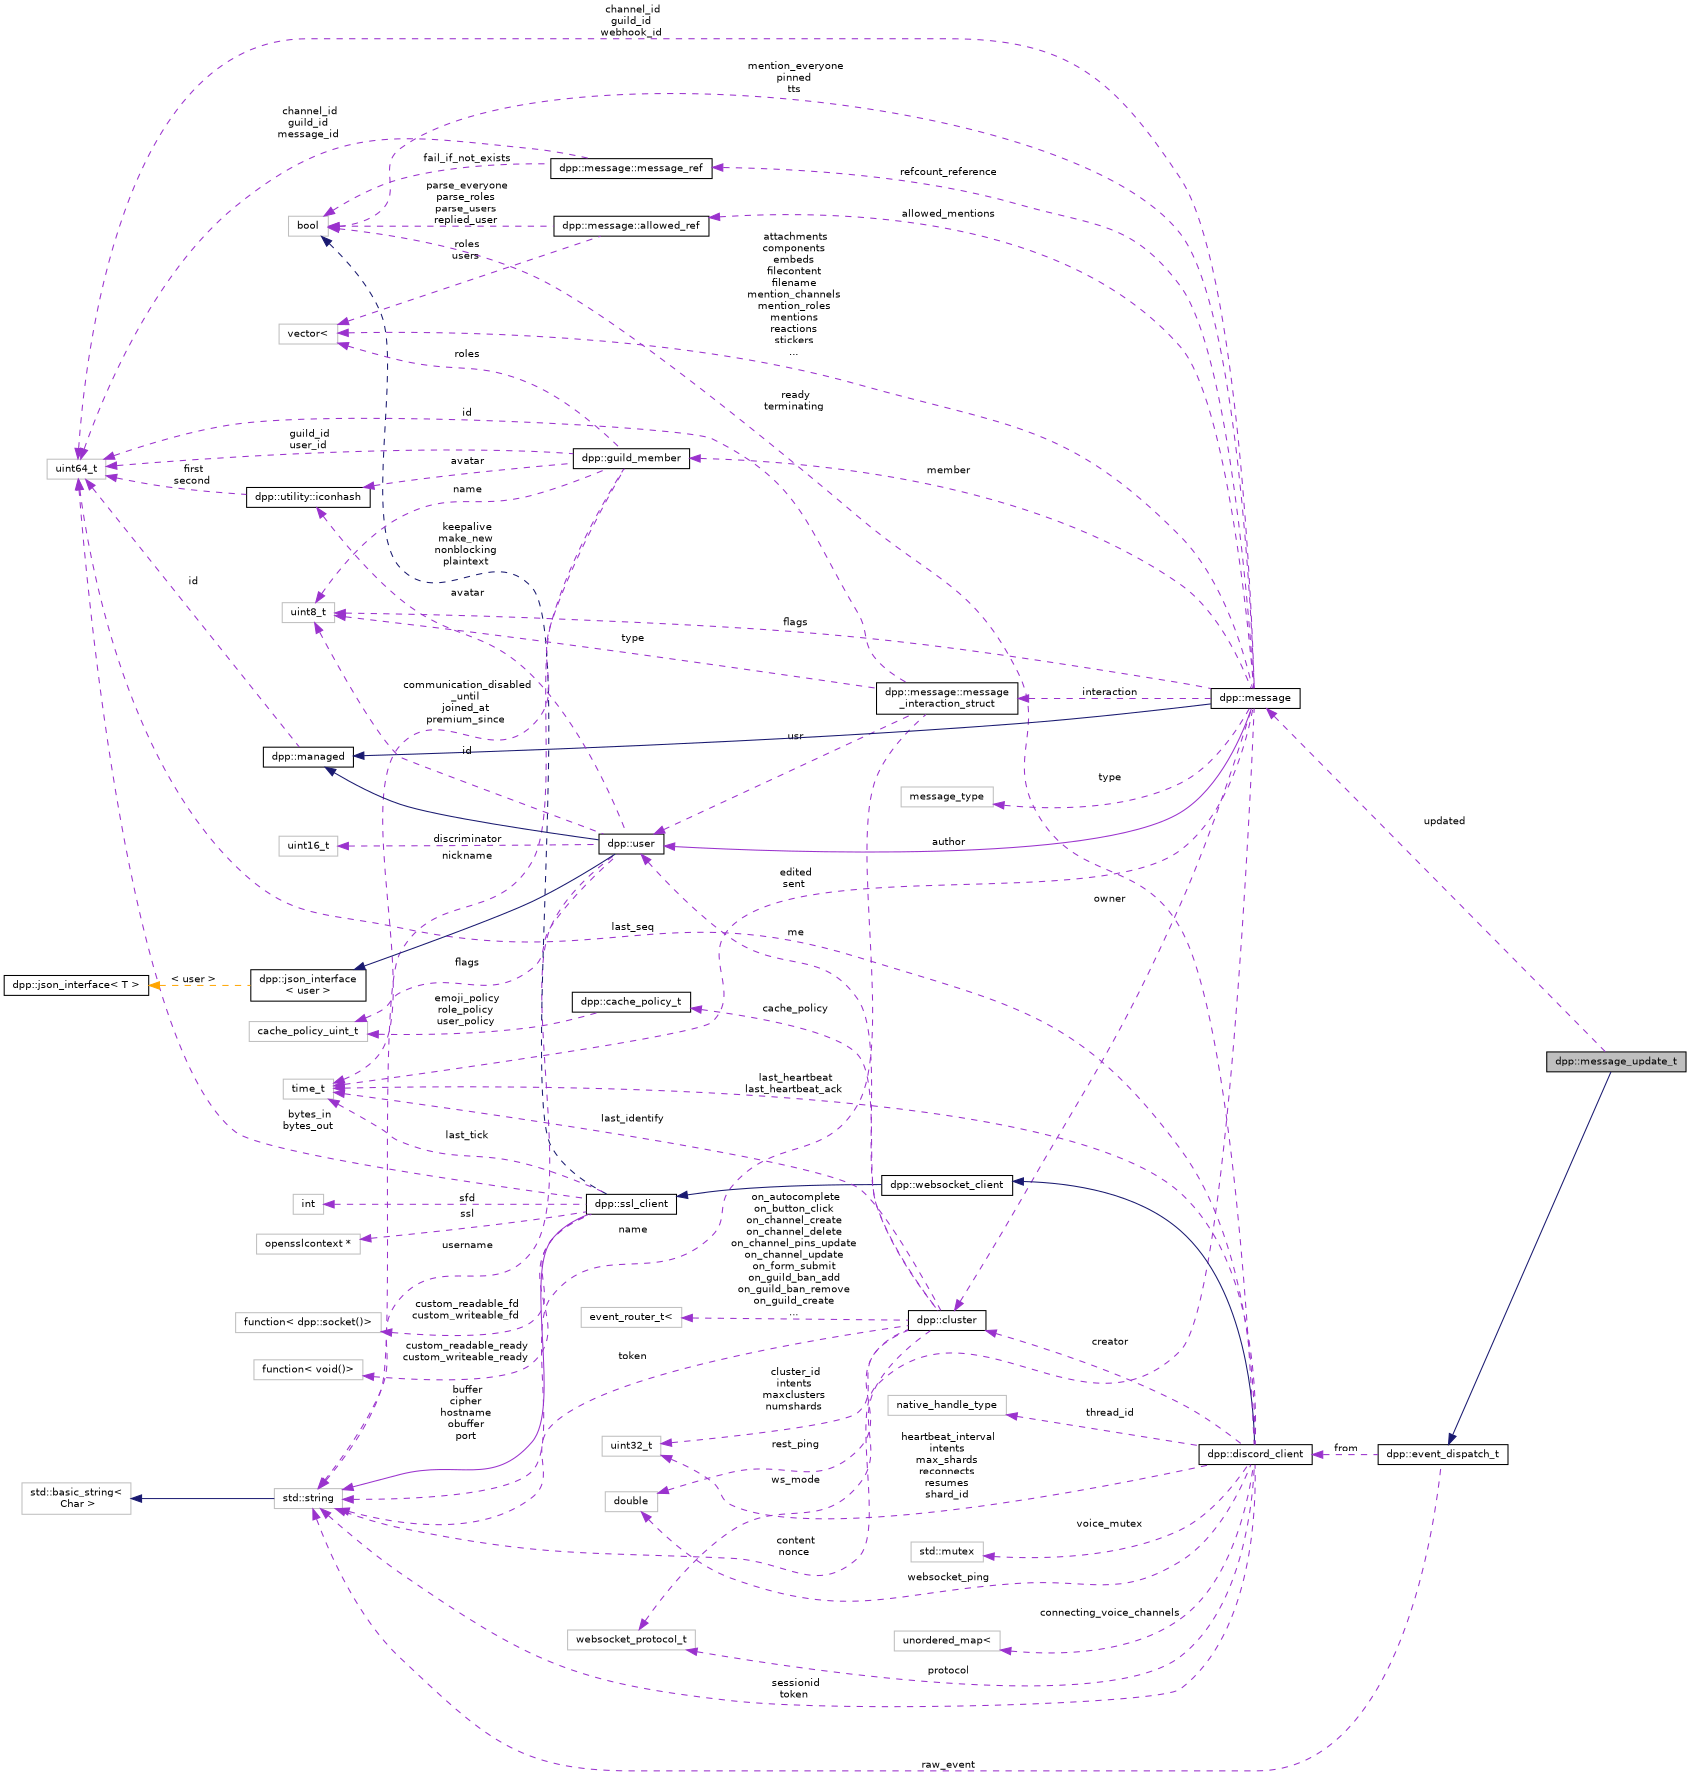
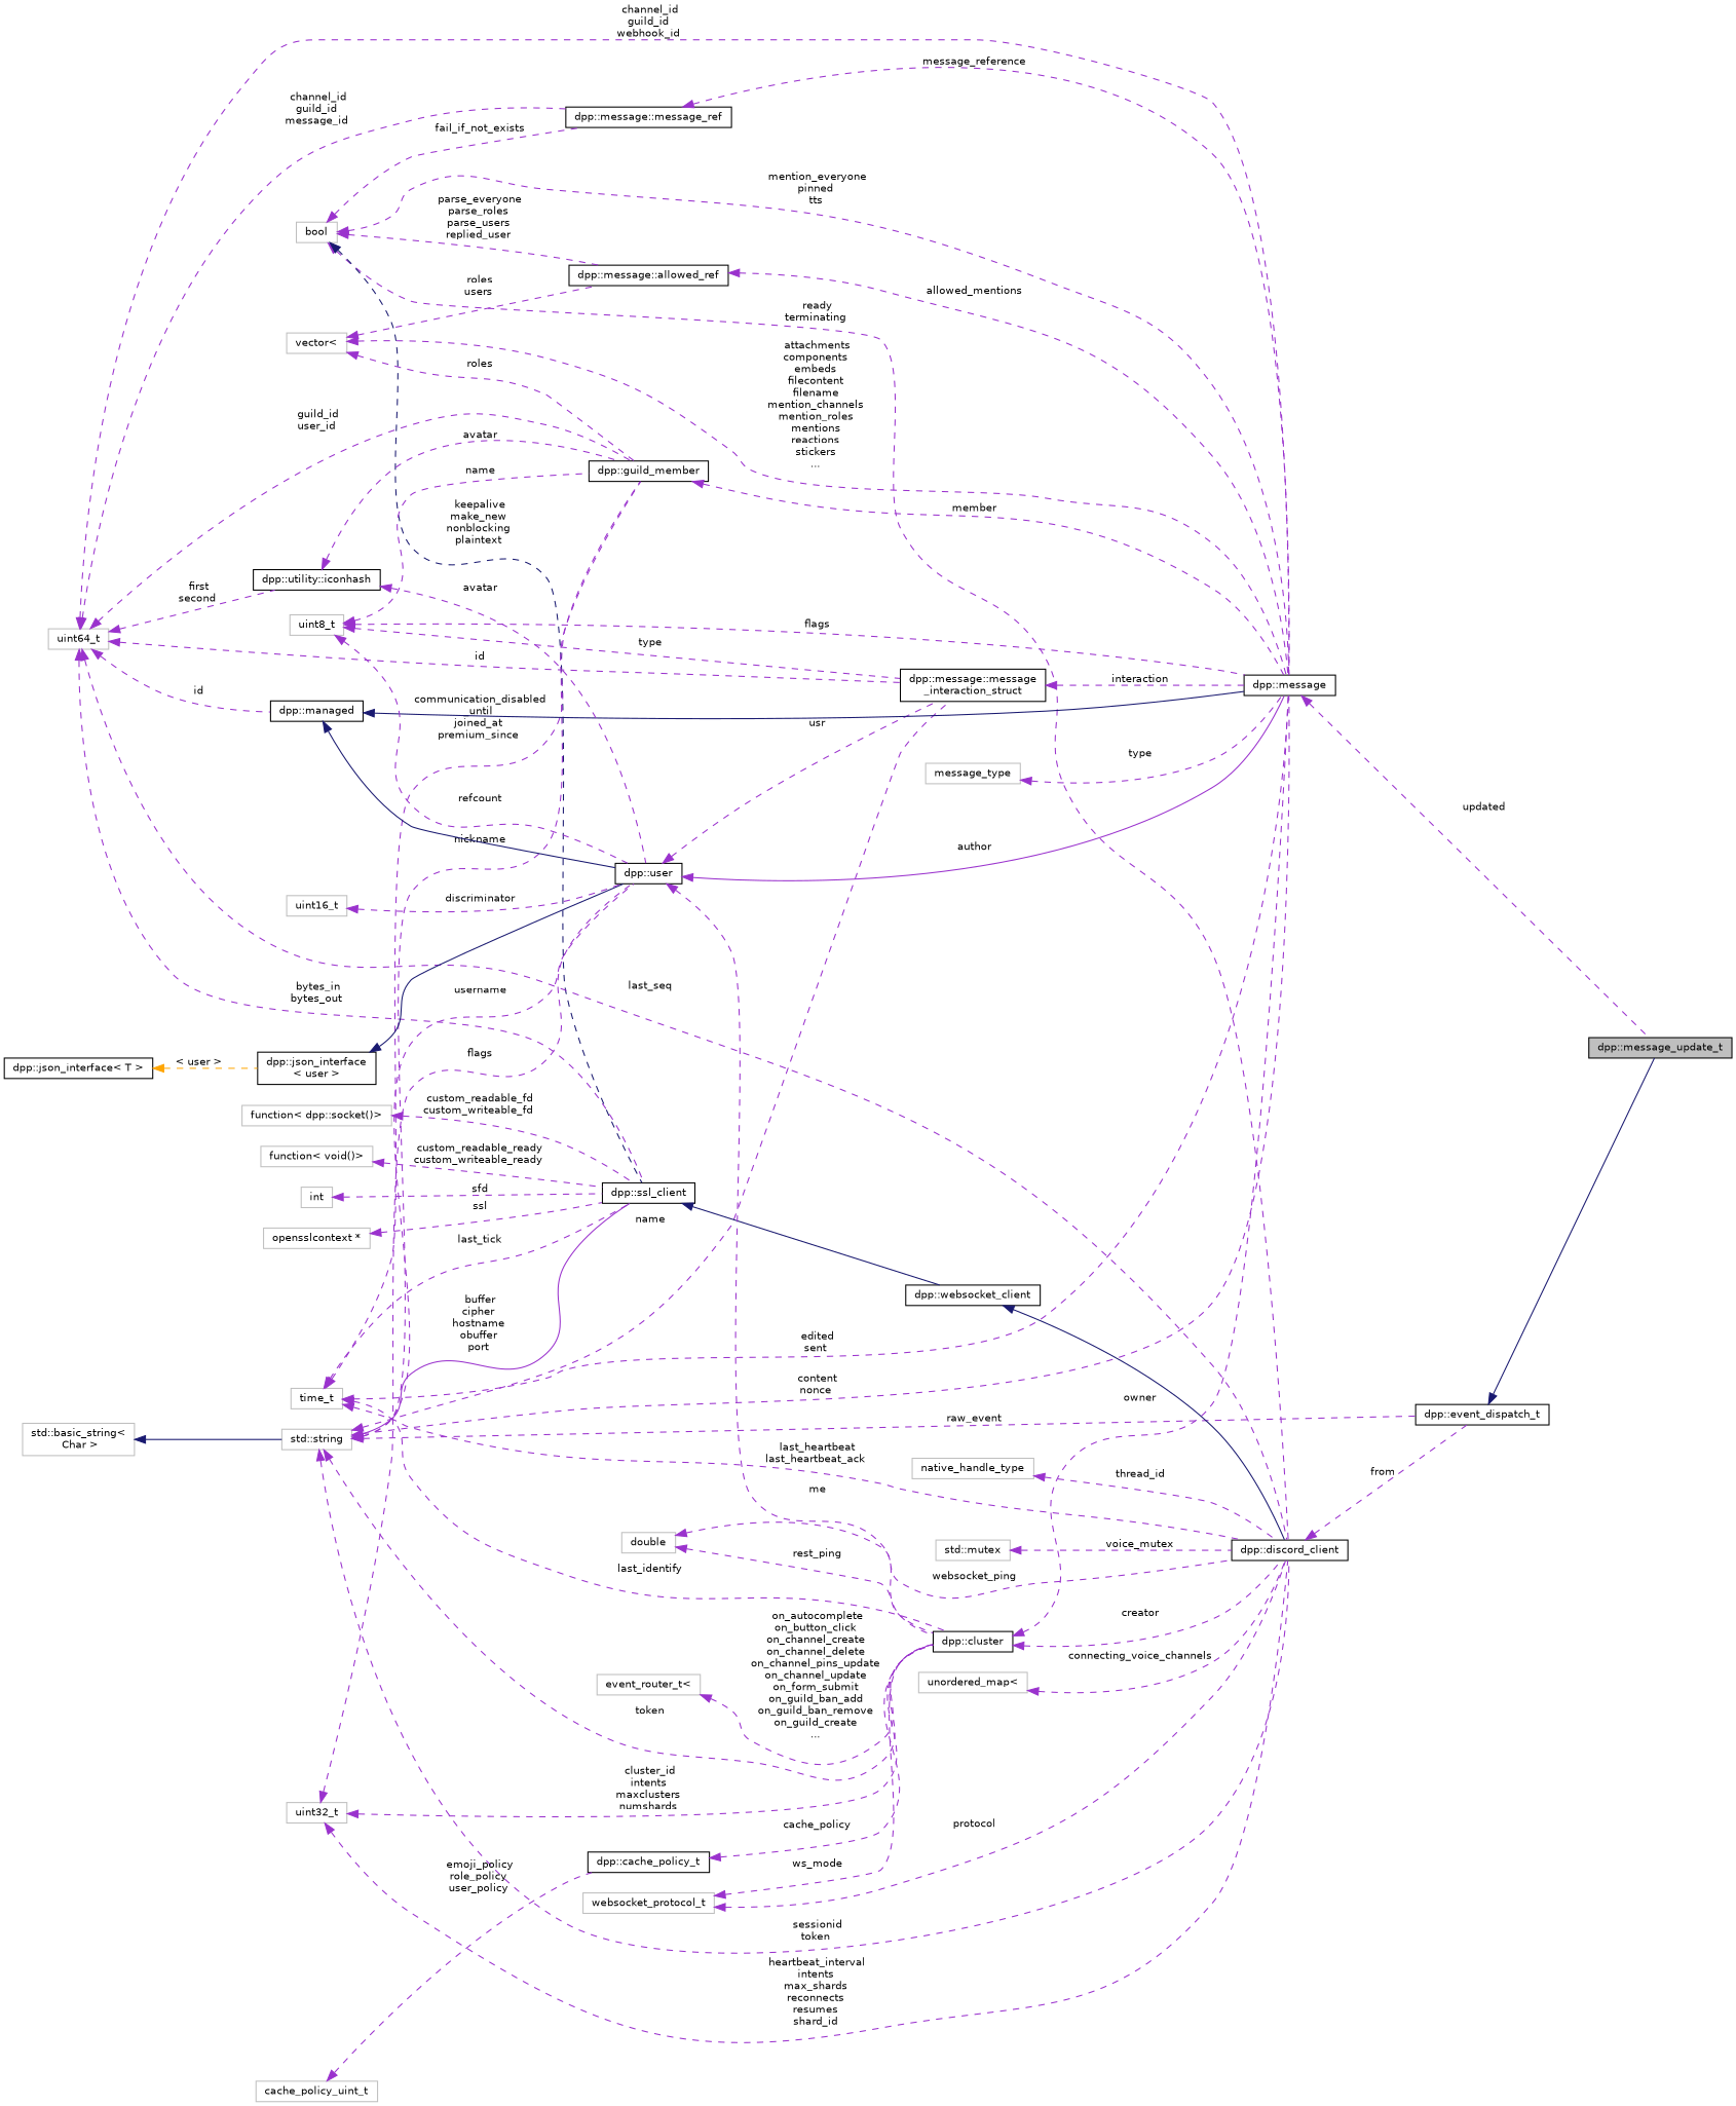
  digraph {
    rankdir=LR
    node [color=grey75 fontname=Helvetica fontsize=10 shape=record]
    edge [color=darkorchid3 dir=back fontname=Helvetica fontsize=10 labelfontname=Helvetica labelfontsize=10 style=dashed]
    n1 [color=black fillcolor=grey75 fontcolor=black height=0.2 label="dpp::message_update_t" style=filled width=0.4]
    n2 [color=black height=0.2 label="dpp::event_dispatch_t" width=0.4]
    n3 [height=0.2 label="std::string" width=0.4]
    n4 [color=black height=0.2 label="dpp::discord_client" width=0.4]
    n5 [color=black height=0.2 label="dpp::ssl_client" width=0.4]
    n6 [color=black height=0.2 label="dpp::cluster" width=0.4]
    n7 [color=black height=0.2 label="dpp::user" width=0.4]
    n8 [color=black height=0.2 label="dpp::message" width=0.4]
    n9 [color=black height=0.2 label="dpp::guild_member" width=0.4]
    n10 [color=black height=0.2 label="dpp::message::message\l_interaction_struct" width=0.4]
    n11 [color=black height=0.2 label="dpp::websocket_client" width=0.4]
    n12 [height=0.2 label="std::basic_string\<\l Char \>" width=0.4]
    n13 [height=0.2 label=bool width=0.4]
    n14 [color=black height=0.2 label="dpp::message::message_ref" width=0.4]
    n15 [color=black height=0.2 label="dpp::message::allowed_ref" width=0.4]
    n16 [height=0.2 label=int width=0.4]
    n17 [height=0.2 label="opensslcontext *" width=0.4]
    n18 [height=0.2 label=time_t width=0.4]
    n19 [height=0.2 label=uint64_t width=0.4]
    n20 [color=black height=0.2 label="dpp::managed" width=0.4]
    n21 [color=black height=0.2 label="dpp::utility::iconhash" width=0.4]
    n22 [height=0.2 label="function\< dpp::socket()\>" width=0.4]
    n23 [height=0.2 label="function\< void()\>" width=0.4]
    n24 [height=0.2 label=uint32_t width=0.4]
    n25 [height=0.2 label=double width=0.4]
    n26 [color=black height=0.2 label="dpp::json_interface\l\< user \>" width=0.4]
    n27 [color=black height=0.2 label="dpp::json_interface\< T \>" width=0.4]
    n28 [height=0.2 label=uint16_t width=0.4]
    n29 [height=0.2 label=uint8_t width=0.4]
    n30 [color=black height=0.2 label="dpp::cache_policy_t" width=0.4]
    n31 [height=0.2 label=cache_policy_uint_t width=0.4]
    n32 [height=0.2 label=websocket_protocol_t width=0.4]
    n33 [height=0.2 label="event_router_t\<" width=0.4]
    n34 [height=0.2 label=native_handle_type width=0.4]
    n35 [height=0.2 label="std::mutex" width=0.4]
    n36 [height=0.2 label="unordered_map\<" width=0.4]
    n37 [height=0.2 label="vector\<" width=0.4]
    n38 [height=0.2 label=message_type width=0.4]
    n2 -> n1 [color=midnightblue style=solid]
    n3 -> n2 [label=" raw_event"]
    n3 -> n4 [label=" sessionid\ntoken"]
    n3 -> n5 [label=" buffer\ncipher\nhostname\nobuffer\nport" style=solid]
    n3 -> n6 [label=" token"]
    n3 -> n7 [label=" username"]
    n3 -> n8 [label=" content\nnonce"]
    n3 -> n9 [label=" nickname"]
    n3 -> n10 [label=" name"]
    n4 -> n2 [label=" from"]
    n5 -> n11 [color=midnightblue style=solid]
    n6 -> n4 [label=" creator"]
    n6 -> n8 [label=" owner"]
    n7 -> n6 [label=" me"]
    n7 -> n8 [label=" author" style=solid]
    n7 -> n10 [label=" usr"]
    n8 -> n1 [label=" updated"]
    n9 -> n8 [label=" member"]
    n10 -> n8 [label=" interaction"]
    n11 -> n4 [color=midnightblue style=solid]
    n12 -> n3 [color=midnightblue style=solid]
    n13 -> n4 [label=" ready\nterminating"]
    n13 -> n5 [color=midnightblue label=" keepalive\nmake_new\nnonblocking\nplaintext"]
    n13 -> n8 [label=" mention_everyone\npinned\ntts"]
    n13 -> n14 [label=" fail_if_not_exists"]
    n13 -> n15 [label=" parse_everyone\nparse_roles\nparse_users\nreplied_user"]
-   n14 -> n8 [label=" refcount_reference"]
+   n14 -> n8 [label=" message_reference"]
    n15 -> n8 [label=" allowed_mentions"]
    n16 -> n5 [label=" sfd"]
    n17 -> n5 [label=" ssl"]
    n18 -> n4 [label=" last_heartbeat\nlast_heartbeat_ack"]
    n18 -> n5 [label=" last_tick"]
    n18 -> n6 [label=" last_identify"]
    n18 -> n8 [label=" edited\nsent"]
    n18 -> n9 [label=" communication_disabled\l_until\njoined_at\npremium_since"]
    n19 -> n4 [label=" last_seq"]
    n19 -> n5 [label=" bytes_in\nbytes_out"]
    n19 -> n8 [label=" channel_id\nguild_id\nwebhook_id"]
    n19 -> n9 [label=" guild_id\nuser_id"]
    n19 -> n10 [label=" id"]
    n19 -> n14 [label=" channel_id\nguild_id\nmessage_id"]
    n19 -> n20 [label=" id"]
    n19 -> n21 [label=" first\nsecond"]
    n20 -> n7 [color=midnightblue style=solid]
    n20 -> n8 [color=midnightblue style=solid]
    n21 -> n7 [label=" avatar"]
    n21 -> n9 [label=" avatar"]
    n22 -> n5 [label=" custom_readable_fd\ncustom_writeable_fd"]
    n23 -> n5 [label=" custom_readable_ready\ncustom_writeable_ready"]
    n24 -> n4 [label=" heartbeat_interval\nintents\nmax_shards\nreconnects\nresumes\nshard_id"]
    n24 -> n6 [label=" cluster_id\nintents\nmaxclusters\nnumshards"]
-   n31 -> n7 [label=" flags"]
+   n24 -> n7 [label=" flags"]
    n25 -> n4 [label=" websocket_ping"]
    n25 -> n6 [label=" rest_ping"]
    n26 -> n7 [color=midnightblue style=solid]
    n27 -> n26 [color=orange label=" \< user \>"]
    n28 -> n7 [label=" discriminator"]
-   n29 -> n7 [label=" id"]
+   n29 -> n7 [label=" refcount"]
    n29 -> n8 [label=" flags"]
    n29 -> n9 [label=" name"]
    n29 -> n10 [label=" type"]
    n30 -> n6 [label=" cache_policy"]
    n31 -> n30 [label=" emoji_policy\nrole_policy\nuser_policy"]
    n32 -> n4 [label=" protocol"]
    n32 -> n6 [label=" ws_mode"]
    n33 -> n6 [label=" on_autocomplete\non_button_click\non_channel_create\non_channel_delete\non_channel_pins_update\non_channel_update\non_form_submit\non_guild_ban_add\non_guild_ban_remove\non_guild_create\n..."]
    n34 -> n4 [label=" thread_id"]
    n35 -> n4 [label=" voice_mutex"]
    n36 -> n4 [label=" connecting_voice_channels"]
    n37 -> n8 [label=" attachments\ncomponents\nembeds\nfilecontent\nfilename\nmention_channels\nmention_roles\nmentions\nreactions\nstickers\n..."]
    n37 -> n9 [label=" roles"]
    n37 -> n15 [label=" roles\nusers"]
    n38 -> n8 [label=" type"]
  }
